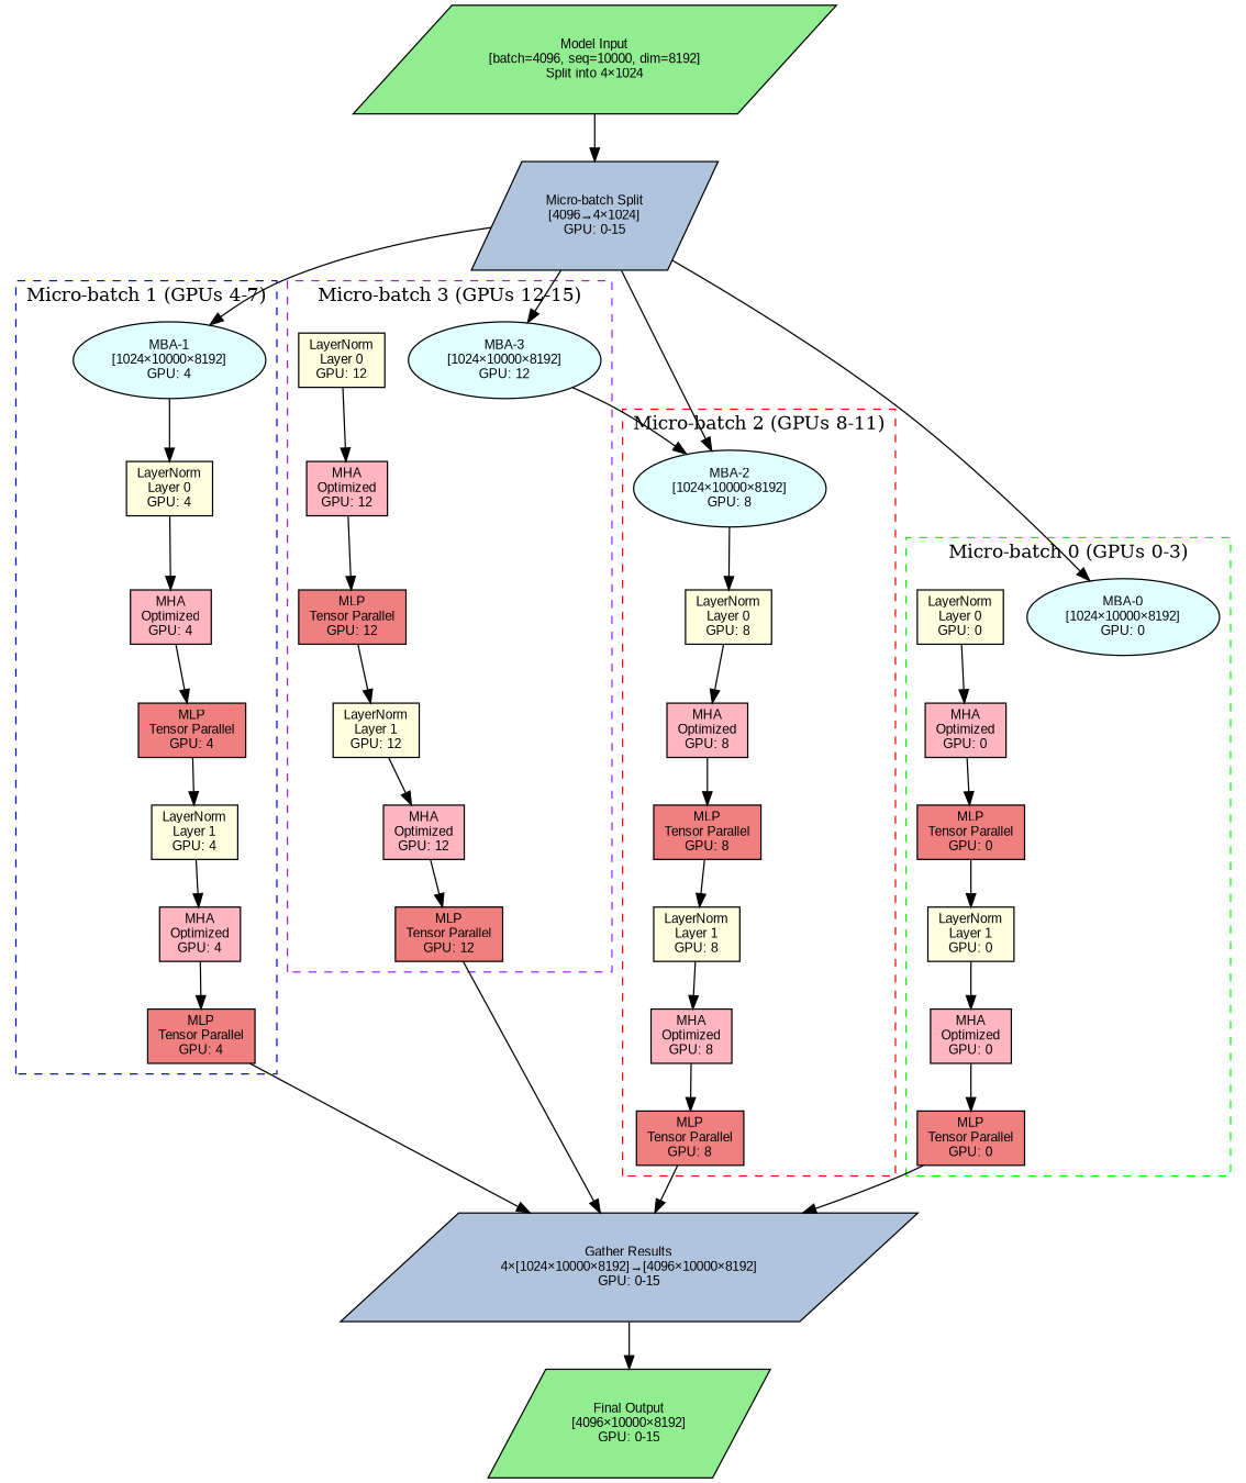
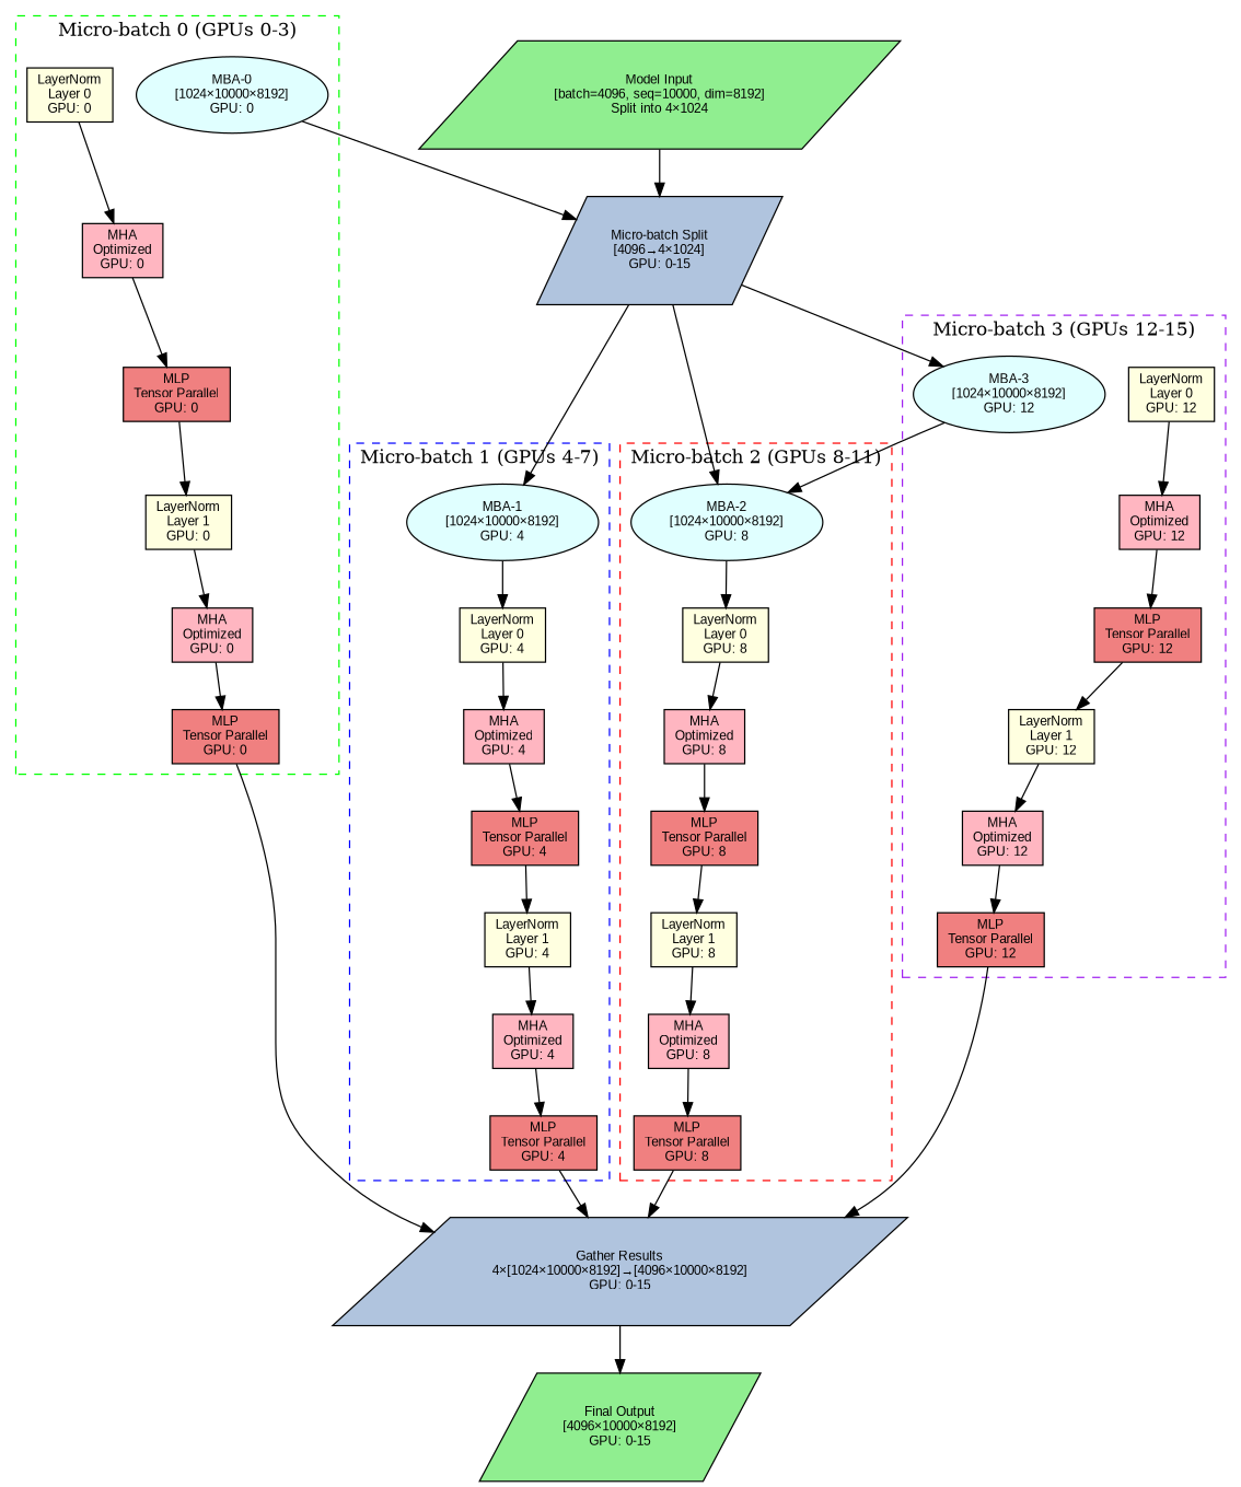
  digraph {
    rankdir=TB
    node [fillcolor=lightyellow fontname=Arial fontsize=10 shape=rectangle style=filled]
    n1 [fillcolor=lightcyan label="MBA-0\n[1024×10000×8192]\nGPU: 0" shape=ellipse]
    n2 [label="LayerNorm\nLayer 0\nGPU: 0"]
    n3 [fillcolor=lightpink label="MHA\nOptimized\nGPU: 0"]
    n4 [fillcolor=lightcoral label="MLP\nTensor Parallel\nGPU: 0"]
    n5 [label="LayerNorm\nLayer 1\nGPU: 0"]
    n6 [fillcolor=lightpink label="MHA\nOptimized\nGPU: 0"]
    n7 [fillcolor=lightcoral label="MLP\nTensor Parallel\nGPU: 0"]
    n8 [fillcolor=lightcyan label="MBA-1\n[1024×10000×8192]\nGPU: 4" shape=ellipse]
    n9 [label="LayerNorm\nLayer 0\nGPU: 4"]
    n10 [fillcolor=lightpink label="MHA\nOptimized\nGPU: 4"]
    n11 [fillcolor=lightcoral label="MLP\nTensor Parallel\nGPU: 4"]
    n12 [label="LayerNorm\nLayer 1\nGPU: 4"]
    n13 [fillcolor=lightpink label="MHA\nOptimized\nGPU: 4"]
    n14 [fillcolor=lightcoral label="MLP\nTensor Parallel\nGPU: 4"]
    n15 [fillcolor=lightcyan label="MBA-2\n[1024×10000×8192]\nGPU: 8" shape=ellipse]
    n16 [label="LayerNorm\nLayer 0\nGPU: 8"]
    n17 [fillcolor=lightpink label="MHA\nOptimized\nGPU: 8"]
    n18 [fillcolor=lightcoral label="MLP\nTensor Parallel\nGPU: 8"]
    n19 [label="LayerNorm\nLayer 1\nGPU: 8"]
    n20 [fillcolor=lightpink label="MHA\nOptimized\nGPU: 8"]
    n21 [fillcolor=lightcoral label="MLP\nTensor Parallel\nGPU: 8"]
    n22 [fillcolor=lightcyan label="MBA-3\n[1024×10000×8192]\nGPU: 12" shape=ellipse]
    n23 [label="LayerNorm\nLayer 0\nGPU: 12"]
    n24 [fillcolor=lightpink label="MHA\nOptimized\nGPU: 12"]
    n25 [fillcolor=lightcoral label="MLP\nTensor Parallel\nGPU: 12"]
    n26 [label="LayerNorm\nLayer 1\nGPU: 12"]
    n27 [fillcolor=lightpink label="MHA\nOptimized\nGPU: 12"]
    n28 [fillcolor=lightcoral label="MLP\nTensor Parallel\nGPU: 12"]
    n29 [fillcolor=lightsteelblue label="Gather Results\n4×[1024×10000×8192]→[4096×10000×8192]\nGPU: 0-15" shape=parallelogram]
    n30 [fillcolor=lightgreen label="Model Input\n[batch=4096, seq=10000, dim=8192]\nSplit into 4×1024" shape=parallelogram]
    n31 [fillcolor=lightsteelblue label="Micro-batch Split\n[4096→4×1024]\nGPU: 0-15" shape=parallelogram]
    n32 [fillcolor=lightgreen label="Final Output\n[4096×10000×8192]\nGPU: 0-15" shape=parallelogram]
    subgraph cluster_1 {
      color=green
      label="Micro-batch 0 (GPUs 0-3)"
      style=dashed
      n1
      n2
      n3
      n4
      n5
      n6
      n7
    }
    subgraph cluster_2 {
      color=blue
      label="Micro-batch 1 (GPUs 4-7)"
      style=dashed
      n8
      n9
      n10
      n11
      n12
      n13
      n14
    }
    subgraph cluster_3 {
      color=red
      label="Micro-batch 2 (GPUs 8-11)"
      style=dashed
      n15
      n16
      n17
      n18
      n19
      n20
      n21
    }
    subgraph cluster_4 {
      color=purple
      label="Micro-batch 3 (GPUs 12-15)"
      style=dashed
      n22
      n23
      n24
      n25
      n26
      n27
      n28
    }
    n2 -> n3
    n3 -> n4
    n4 -> n5
    n5 -> n6
    n6 -> n7
    n7 -> n29
    n8 -> n9
    n9 -> n10
    n10 -> n11
    n11 -> n12
    n12 -> n13
    n13 -> n14
    n14 -> n29
    n15 -> n16
    n16 -> n17
    n17 -> n18
    n18 -> n19
    n19 -> n20
    n20 -> n21
    n21 -> n29
    n22 -> n15
    n23 -> n24
    n24 -> n25
    n25 -> n26
    n26 -> n27
    n27 -> n28
    n28 -> n29
    n29 -> n32
    n30 -> n31
-   n31 -> n1
+   n1 -> n31
    n31 -> n8
    n31 -> n15
    n31 -> n22
  }
